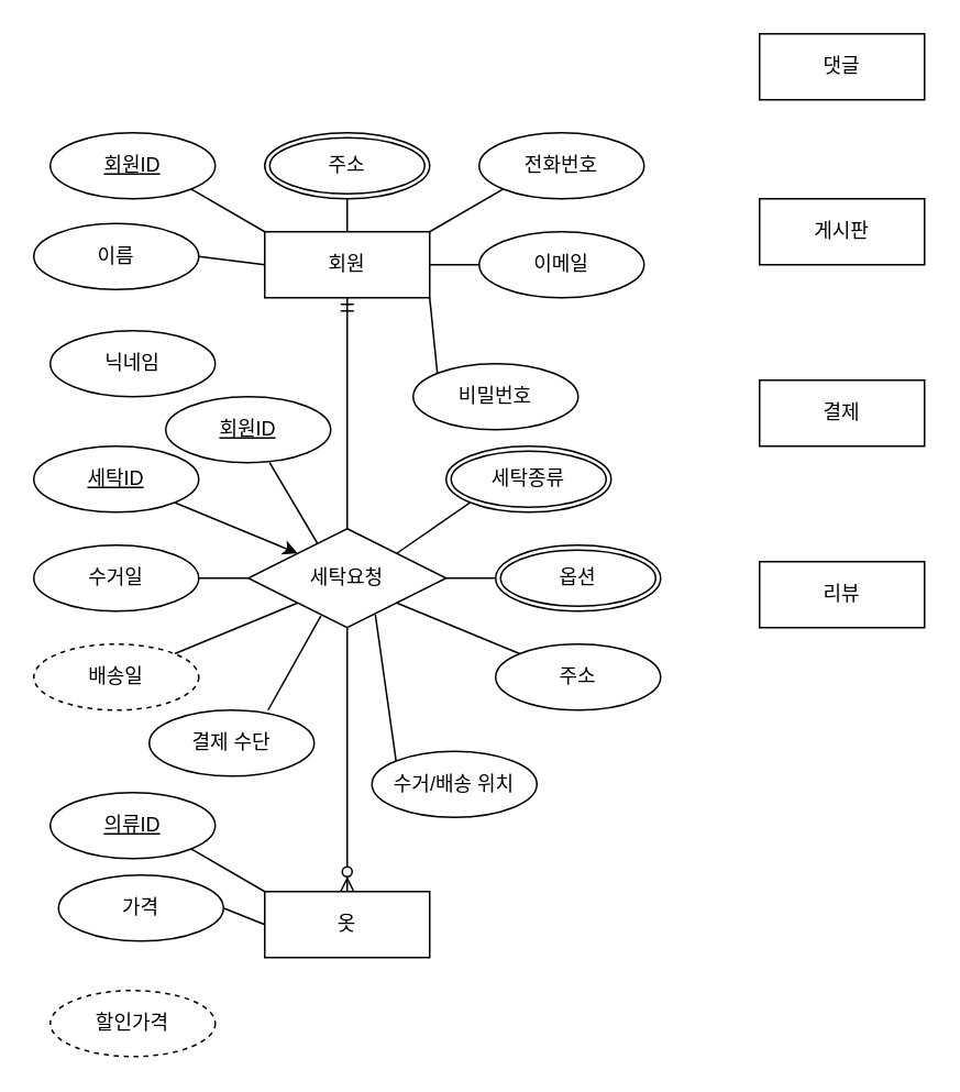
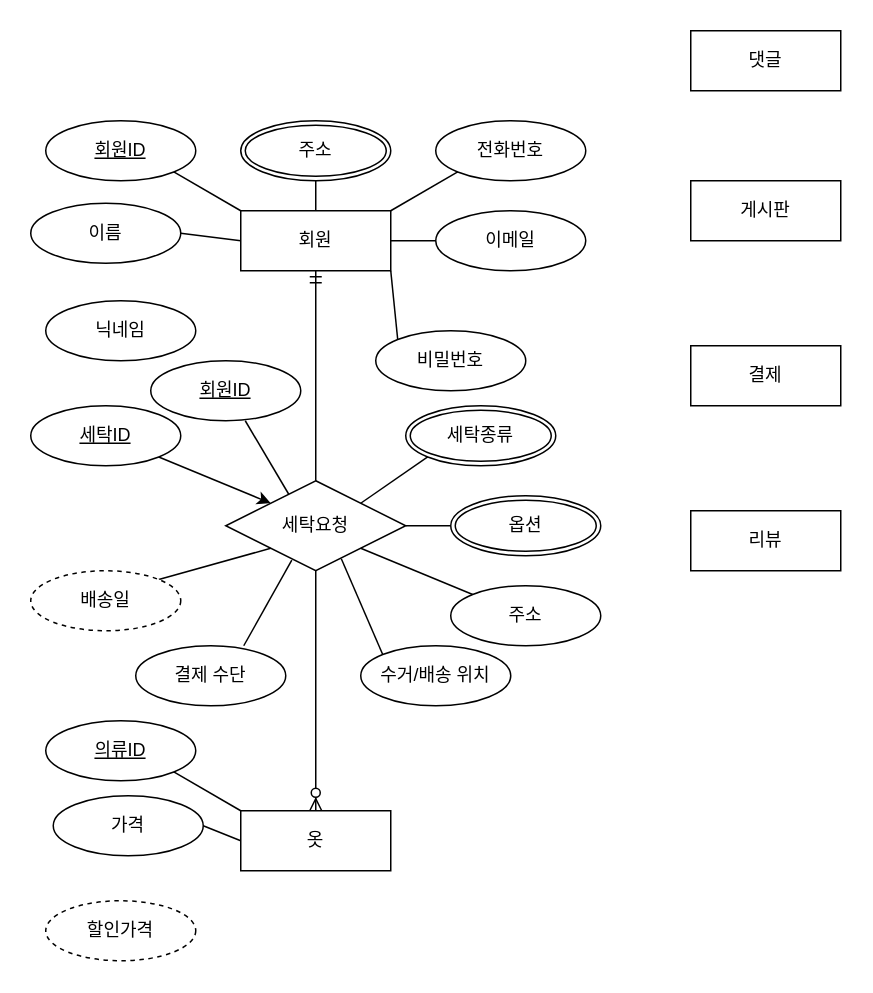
  <mxCell id="0" />
  <mxCell id="1" parent="0" />
  <mxCell id="2" value="회원" style="whiteSpace=wrap;html=1;align=center;" vertex="1" parent="1"><mxGeometry x="160" y="140" width="100" height="40" as="geometry" /></mxCell>
  <mxCell id="3" value="게시판" style="whiteSpace=wrap;html=1;align=center;" vertex="1" parent="1"><mxGeometry x="460" y="120" width="100" height="40" as="geometry" /></mxCell>
  <mxCell id="4" value="댓글" style="whiteSpace=wrap;html=1;align=center;" vertex="1" parent="1"><mxGeometry x="460" y="20" width="100" height="40" as="geometry" /></mxCell>
  <mxCell id="5" value="결제" style="whiteSpace=wrap;html=1;align=center;" vertex="1" parent="1"><mxGeometry x="460" y="230" width="100" height="40" as="geometry" /></mxCell>
  <mxCell id="6" value="리뷰" style="whiteSpace=wrap;html=1;align=center;" vertex="1" parent="1"><mxGeometry x="460" y="340" width="100" height="40" as="geometry" /></mxCell>
  <mxCell id="7" value="세탁요청" style="shape=rhombus;perimeter=rhombusPerimeter;whiteSpace=wrap;html=1;align=center;" vertex="1" parent="1"><mxGeometry x="150" y="320" width="120" height="60" as="geometry" /></mxCell>
  <mxCell id="8" value="옷" style="whiteSpace=wrap;html=1;align=center;" vertex="1" parent="1"><mxGeometry x="160" y="540" width="100" height="40" as="geometry" /></mxCell>
  <mxCell id="9" value="" style="fontSize=12;html=1;endArrow=ERmandOne;rounded=0;exitX=0.5;exitY=0;exitDx=0;exitDy=0;" edge="1" parent="1" source="7"><mxGeometry width="100" height="100" relative="1" as="geometry"><mxPoint x="210" y="220" as="sourcePoint" /><mxPoint x="210" y="180" as="targetPoint" /></mxGeometry></mxCell>
  <mxCell id="10" value="" style="fontSize=12;html=1;endArrow=ERzeroToMany;endFill=1;rounded=0;exitX=0.5;exitY=1;exitDx=0;exitDy=0;entryX=0.5;entryY=0;entryDx=0;entryDy=0;" edge="1" parent="1" source="7" target="8"><mxGeometry width="100" height="100" relative="1" as="geometry"><mxPoint x="250" y="420" as="sourcePoint" /><mxPoint x="350" y="320" as="targetPoint" /></mxGeometry></mxCell>
  <mxCell id="11" value="회원ID" style="ellipse;whiteSpace=wrap;html=1;align=center;fontStyle=4;" vertex="1" parent="1"><mxGeometry x="30" y="80" width="100" height="40" as="geometry" /></mxCell>
  <mxCell id="12" value="전화번호" style="ellipse;whiteSpace=wrap;html=1;align=center;" vertex="1" parent="1"><mxGeometry x="290" y="80" width="100" height="40" as="geometry" /></mxCell>
  <mxCell id="13" value="이름" style="ellipse;whiteSpace=wrap;html=1;align=center;" vertex="1" parent="1"><mxGeometry x="20" y="135" width="100" height="40" as="geometry" /></mxCell>
  <mxCell id="14" value="이메일" style="ellipse;whiteSpace=wrap;html=1;align=center;" vertex="1" parent="1"><mxGeometry x="290" y="140" width="100" height="40" as="geometry" /></mxCell>
  <mxCell id="15" value="" style="endArrow=none;html=1;rounded=0;exitX=1;exitY=1;exitDx=0;exitDy=0;entryX=0;entryY=0;entryDx=0;entryDy=0;" edge="1" parent="1" source="11" target="2"><mxGeometry relative="1" as="geometry"><mxPoint x="320" y="220" as="sourcePoint" /><mxPoint x="480" y="220" as="targetPoint" /></mxGeometry></mxCell>
  <mxCell id="16" value="" style="endArrow=none;html=1;rounded=0;exitX=0.5;exitY=1;exitDx=0;exitDy=0;entryX=0.5;entryY=0;entryDx=0;entryDy=0;" edge="1" parent="1" target="2"><mxGeometry relative="1" as="geometry"><mxPoint x="210" y="120" as="sourcePoint" /><mxPoint x="550" y="160" as="targetPoint" /></mxGeometry></mxCell>
  <mxCell id="17" value="" style="endArrow=none;html=1;rounded=0;entryX=1;entryY=0;entryDx=0;entryDy=0;exitX=0;exitY=1;exitDx=0;exitDy=0;" edge="1" parent="1" source="12" target="2"><mxGeometry relative="1" as="geometry"><mxPoint x="330" y="110" as="sourcePoint" /><mxPoint x="550" y="160" as="targetPoint" /></mxGeometry></mxCell>
  <mxCell id="18" value="" style="endArrow=none;html=1;rounded=0;exitX=1;exitY=0.5;exitDx=0;exitDy=0;" edge="1" parent="1" source="13"><mxGeometry relative="1" as="geometry"><mxPoint x="390" y="160" as="sourcePoint" /><mxPoint x="160" y="160" as="targetPoint" /></mxGeometry></mxCell>
  <mxCell id="19" value="" style="endArrow=none;html=1;rounded=0;exitX=1;exitY=0.5;exitDx=0;exitDy=0;entryX=0;entryY=0.5;entryDx=0;entryDy=0;" edge="1" parent="1" source="2" target="14"><mxGeometry relative="1" as="geometry"><mxPoint x="390" y="160" as="sourcePoint" /><mxPoint x="290" y="160" as="targetPoint" /></mxGeometry></mxCell>
  <mxCell id="20" value="닉네임" style="ellipse;whiteSpace=wrap;html=1;align=center;" vertex="1" parent="1"><mxGeometry x="30" y="200" width="100" height="40" as="geometry" /></mxCell>
  <mxCell id="21" value="비밀번호" style="ellipse;whiteSpace=wrap;html=1;align=center;" vertex="1" parent="1"><mxGeometry x="250" y="220" width="100" height="40" as="geometry" /></mxCell>
  <mxCell id="22" value="" style="endArrow=none;html=1;rounded=0;exitX=1;exitY=1;exitDx=0;exitDy=0;entryX=0;entryY=0;entryDx=0;entryDy=0;" edge="1" parent="1" target="21" source="2"><mxGeometry relative="1" as="geometry"><mxPoint x="260" y="220" as="sourcePoint" /><mxPoint x="290" y="220" as="targetPoint" /></mxGeometry></mxCell>
  <mxCell id="23" value="세탁ID" style="ellipse;whiteSpace=wrap;html=1;align=center;fontStyle=4;" vertex="1" parent="1"><mxGeometry x="20" y="270" width="100" height="40" as="geometry" /></mxCell>
  <mxCell id="24" value="" style="endArrow=classic;html=1;rounded=0;exitX=1;exitY=1;exitDx=0;exitDy=0;entryX=0;entryY=0;entryDx=0;entryDy=0;" edge="1" parent="1" source="23" target="7"><mxGeometry relative="1" as="geometry"><mxPoint x="320" y="410" as="sourcePoint" /><mxPoint x="170" y="330" as="targetPoint" /></mxGeometry></mxCell>
  <mxCell id="25" value="주소" style="ellipse;shape=doubleEllipse;margin=3;whiteSpace=wrap;html=1;align=center;" vertex="1" parent="1"><mxGeometry x="160" y="80" width="100" height="40" as="geometry" /></mxCell>
- <mxCell id="26" value="" style="endArrow=none;html=1;rounded=0;exitX=1;exitY=0.5;exitDx=0;exitDy=0;entryX=0;entryY=0.5;entryDx=0;entryDy=0;" edge="1" parent="1" source="27" target="7"><mxGeometry relative="1" as="geometry"><mxPoint x="120" y="350" as="sourcePoint" /><mxPoint x="190" y="345" as="targetPoint" /></mxGeometry></mxCell>
- <mxCell id="27" value="수거일" style="ellipse;whiteSpace=wrap;html=1;align=center;" vertex="1" parent="1"><mxGeometry x="20" y="330" width="100" height="40" as="geometry" /></mxCell>
  <mxCell id="28" value="" style="endArrow=none;html=1;rounded=0;exitX=1;exitY=0;exitDx=0;exitDy=0;entryX=0;entryY=1;entryDx=0;entryDy=0;" edge="1" parent="1" source="29" target="7"><mxGeometry relative="1" as="geometry"><mxPoint x="120" y="400" as="sourcePoint" /><mxPoint x="150" y="400" as="targetPoint" /></mxGeometry></mxCell>
- <mxCell id="29" value="배송일" style="ellipse;whiteSpace=wrap;html=1;align=center;dashed=1;" vertex="1" parent="1"><mxGeometry x="20" y="390" width="100" height="40" as="geometry" /></mxCell>
+ <mxCell id="29" value="배송일" style="ellipse;whiteSpace=wrap;html=1;align=center;dashed=1;" vertex="1" parent="1"><mxGeometry x="20" y="380" width="100" height="40" as="geometry" /></mxCell>
  <mxCell id="30" value="" style="endArrow=none;html=1;rounded=0;exitX=0;exitY=1;exitDx=0;exitDy=0;entryX=1;entryY=0;entryDx=0;entryDy=0;" edge="1" parent="1" source="41" target="7"><mxGeometry relative="1" as="geometry"><mxPoint x="284.645" y="304.142" as="sourcePoint" /><mxPoint x="400" y="290" as="targetPoint" /></mxGeometry></mxCell>
  <mxCell id="31" value="" style="endArrow=none;html=1;rounded=0;exitX=0;exitY=0.5;exitDx=0;exitDy=0;entryX=1;entryY=0.5;entryDx=0;entryDy=0;" edge="1" parent="1" source="32" target="7"><mxGeometry relative="1" as="geometry"><mxPoint x="300" y="350" as="sourcePoint" /><mxPoint x="270" y="395" as="targetPoint" /></mxGeometry></mxCell>
  <mxCell id="32" value="옵션" style="ellipse;shape=doubleEllipse;margin=3;whiteSpace=wrap;html=1;align=center;" vertex="1" parent="1"><mxGeometry x="300" y="330" width="100" height="40" as="geometry" /></mxCell>
  <mxCell id="33" value="" style="endArrow=none;html=1;rounded=0;exitX=0;exitY=0;exitDx=0;exitDy=0;entryX=1;entryY=1;entryDx=0;entryDy=0;" edge="1" parent="1" source="34" target="7"><mxGeometry relative="1" as="geometry"><mxPoint x="385" y="398" as="sourcePoint" /><mxPoint x="255" y="443" as="targetPoint" /></mxGeometry></mxCell>
  <mxCell id="34" value="주소" style="ellipse;whiteSpace=wrap;html=1;align=center;" vertex="1" parent="1"><mxGeometry x="300" y="390" width="100" height="40" as="geometry" /></mxCell>
  <mxCell id="35" value="" style="endArrow=none;html=1;rounded=0;exitX=0;exitY=0;exitDx=0;exitDy=0;entryX=0.642;entryY=0.867;entryDx=0;entryDy=0;entryPerimeter=0;" edge="1" parent="1" source="36" target="7"><mxGeometry relative="1" as="geometry"><mxPoint x="345" y="443" as="sourcePoint" /><mxPoint x="200" y="410" as="targetPoint" /></mxGeometry></mxCell>
- <mxCell id="36" value="수거/배송 위치" style="ellipse;whiteSpace=wrap;html=1;align=center;" vertex="1" parent="1"><mxGeometry x="225" y="455" width="100" height="40" as="geometry" /></mxCell>
+ <mxCell id="36" value="수거/배송 위치" style="ellipse;whiteSpace=wrap;html=1;align=center;" vertex="1" parent="1"><mxGeometry x="240" y="430" width="100" height="40" as="geometry" /></mxCell>
  <mxCell id="37" value="" style="endArrow=none;html=1;rounded=0;exitX=0.72;exitY=0;exitDx=0;exitDy=0;entryX=0.367;entryY=0.883;entryDx=0;entryDy=0;entryPerimeter=0;exitPerimeter=0;" edge="1" parent="1" source="38" target="7"><mxGeometry relative="1" as="geometry"><mxPoint x="190" y="450" as="sourcePoint" /><mxPoint x="220" y="450" as="targetPoint" /></mxGeometry></mxCell>
  <mxCell id="38" value="결제 수단" style="ellipse;whiteSpace=wrap;html=1;align=center;" vertex="1" parent="1"><mxGeometry x="90" y="430" width="100" height="40" as="geometry" /></mxCell>
  <mxCell id="39" value="회원ID" style="ellipse;whiteSpace=wrap;html=1;align=center;fontStyle=4;" vertex="1" parent="1"><mxGeometry x="100" y="240" width="100" height="40" as="geometry" /></mxCell>
  <mxCell id="40" value="" style="endArrow=none;html=1;rounded=0;exitX=0.63;exitY=1;exitDx=0;exitDy=0;exitPerimeter=0;entryX=0.35;entryY=0.15;entryDx=0;entryDy=0;entryPerimeter=0;" edge="1" parent="1" source="39" target="7"><mxGeometry relative="1" as="geometry"><mxPoint x="400" y="380" as="sourcePoint" /><mxPoint x="186.707" y="321.647" as="targetPoint" /></mxGeometry></mxCell>
  <mxCell id="41" value="세탁종류" style="ellipse;shape=doubleEllipse;margin=3;whiteSpace=wrap;html=1;align=center;" vertex="1" parent="1"><mxGeometry x="270" y="270" width="100" height="40" as="geometry" /></mxCell>
  <mxCell id="42" value="의류ID" style="ellipse;whiteSpace=wrap;html=1;align=center;fontStyle=4;" vertex="1" parent="1"><mxGeometry x="30" y="480" width="100" height="40" as="geometry" /></mxCell>
  <mxCell id="43" value="" style="endArrow=none;html=1;rounded=0;exitX=1;exitY=1;exitDx=0;exitDy=0;entryX=0;entryY=0;entryDx=0;entryDy=0;" edge="1" parent="1" source="42" target="8"><mxGeometry relative="1" as="geometry"><mxPoint x="340" y="631" as="sourcePoint" /><mxPoint x="132" y="580" as="targetPoint" /></mxGeometry></mxCell>
  <mxCell id="44" value="" style="endArrow=none;html=1;rounded=0;exitX=1;exitY=0.5;exitDx=0;exitDy=0;entryX=0;entryY=0.5;entryDx=0;entryDy=0;" edge="1" parent="1" source="45" target="8"><mxGeometry relative="1" as="geometry"><mxPoint x="140" y="560" as="sourcePoint" /><mxPoint x="170" y="560" as="targetPoint" /></mxGeometry></mxCell>
  <mxCell id="45" value="가격" style="ellipse;whiteSpace=wrap;html=1;align=center;" vertex="1" parent="1"><mxGeometry x="35" y="530" width="100" height="40" as="geometry" /></mxCell>
  <mxCell id="46" value="할인가격" style="ellipse;whiteSpace=wrap;html=1;align=center;dashed=1;" vertex="1" parent="1"><mxGeometry x="30" y="600" width="100" height="40" as="geometry" /></mxCell>
